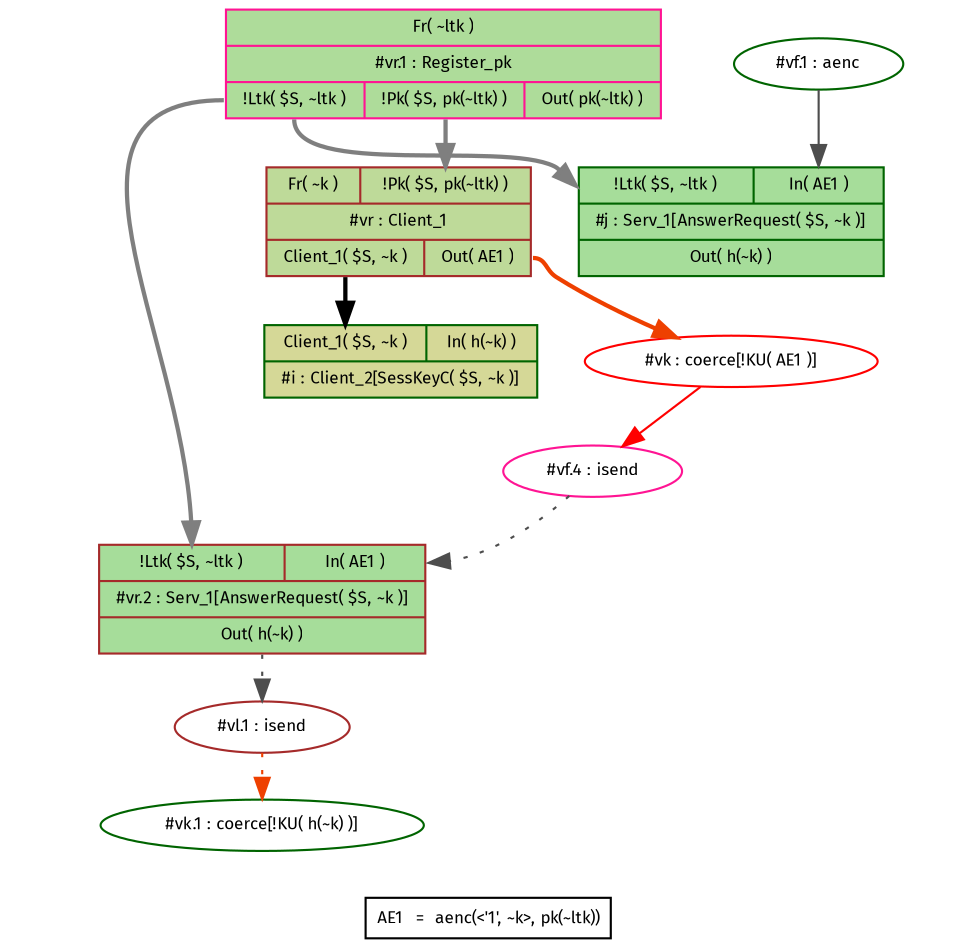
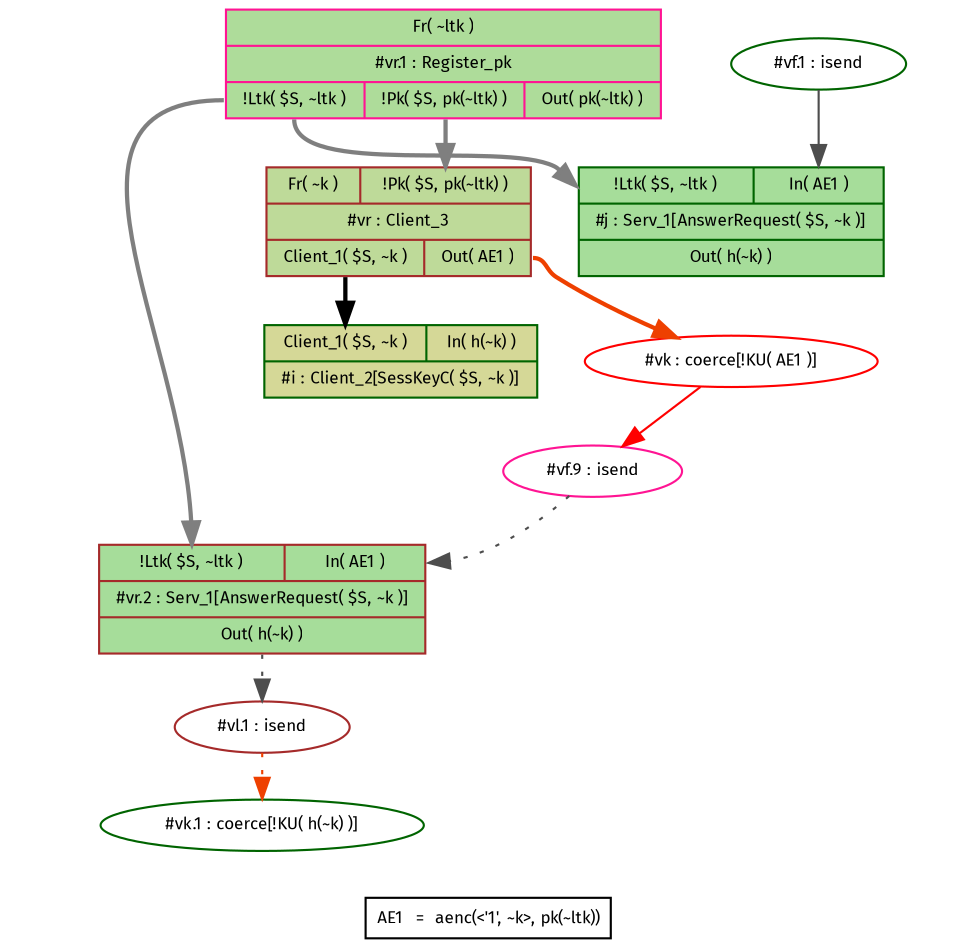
  digraph {
    fontname="Fira Sans"
    nodesep=0.3
    ranksep=0.3
    node [fontname="Fira Sans" fontsize=8 shape=record color=darkgreen]
    edge [fontname="Fira Sans" fontsize=8 style=bold]
    n1 [height=0.2 label=<<TABLE BORDER="1" CELLBORDER="0" CELLSPACING="3" CELLPADDING="1"><TR><TD ALIGN="LEFT" VALIGN="TOP"><FONT COLOR="#000000">AE1</FONT></TD> <TD ALIGN="LEFT" VALIGN="TOP">=</TD> <TD ALIGN="LEFT" VALIGN="TOP">aenc(&lt;'1', ~k&gt;, pk(~ltk))</TD></TR></TABLE>> shape=plain width=0.3 color=""]
    n2 [fillcolor="#d5d897" fontcolor=black height=0.2 label="{{<n0> Client_1( $S, ~k )|<n1> In( h(~k) )}|{<n2> #i : Client_2[SessKeyC( $S, ~k )]}}" role=Undefined style=filled width=0.3]
    n3 [fillcolor="#a6dd9a" fontcolor=black height=0.2 label="{{<n4> !Ltk( $S, ~ltk )|<n5> In( AE1 )}|{<n6> #j : Serv_1[AnswerRequest( $S, ~k )]}|{<n7> Out( h(~k) )}}" role=Undefined style=filled width=0.3]
    n4 [color=red height=0.2 label="#vk : coerce[!KU( AE1 )]" shape=ellipse width=0.3]
-   n5 [color=deeppink height=0.2 label="#vf.4 : isend" shape=ellipse width=0.3]
-   n6 [height=0.2 label="#vf.1 : aenc" shape=ellipse width=0.3]
+   n5 [color=deeppink height=0.2 label="#vf.9 : isend" shape=ellipse width=0.3]
+   n6 [height=0.2 label="#vf.1 : isend" shape=ellipse width=0.3]
    n7 [color=brown fillcolor="#a6dd9a" fontcolor=black height=0.2 label="{{<n26> !Ltk( $S, ~ltk )|<n27> In( AE1 )}|{<n28> #vr.2 : Serv_1[AnswerRequest( $S, ~k )]}|{<n29> Out( h(~k) )}}" role=Undefined style=filled width=0.3]
-   n8 [color=brown fillcolor="#beda99" fontcolor=black height=0.2 label="{{<n11> Fr( ~k )|<n12> !Pk( $S, pk(~ltk) )}|{<n13> #vr : Client_1}|{<n14> Client_1( $S, ~k )|<n15> Out( AE1 )}}" role=Undefined style=filled width=0.3]
+   n8 [color=brown fillcolor="#beda99" fontcolor=black height=0.2 label="{{<n11> Fr( ~k )|<n12> !Pk( $S, pk(~ltk) )}|{<n13> #vr : Client_3}|{<n14> Client_1( $S, ~k )|<n15> Out( AE1 )}}" role=Undefined style=filled width=0.3]
    n9 [height=0.2 label="#vk.1 : coerce[!KU( h(~k) )]" shape=ellipse width=0.3]
    n10 [color=brown height=0.2 label="#vl.1 : isend" shape=ellipse width=0.3]
    n11 [color=deeppink fillcolor="#aedc9a" fontcolor=black height=0.2 label="{{<n20> Fr( ~ltk )}|{<n21> #vr.1 : Register_pk}|{<n22> !Ltk( $S, ~ltk )|<n23> !Pk( $S, pk(~ltk) )|<n24> Out( pk(~ltk) )}}" role=Undefined style=filled width=0.3]
    subgraph sub_1 {
      rank=sink
      n1
    }
    n2 -> n1 [style=invis tailport=n2]
    n3 -> n1 [style=invis tailport=n6]
    n4 -> n5 [color=red style=solid]
    n5 -> n7 [color=gray30 headport=n27 style=dotted]
    n6 -> n3 [color=gray30 headport=n5 style=solid]
    n7 -> n10 [color=gray30 style=dotted tailport=n29]
    n8 -> n2 [headport=n0 tailport=n14 weight=10.0]
    n8 -> n4 [color=orangered2 tailport=n15]
    n10 -> n9 [color=orangered2 style=dotted]
    n11 -> n3 [color=gray50 headport=n4 tailport=n22 weight=10.0]
    n11 -> n7 [color=gray50 headport=n26 tailport=n22 weight=10.0]
    n11 -> n8 [color=gray50 headport=n12 tailport=n23 weight=10.0]
  }
